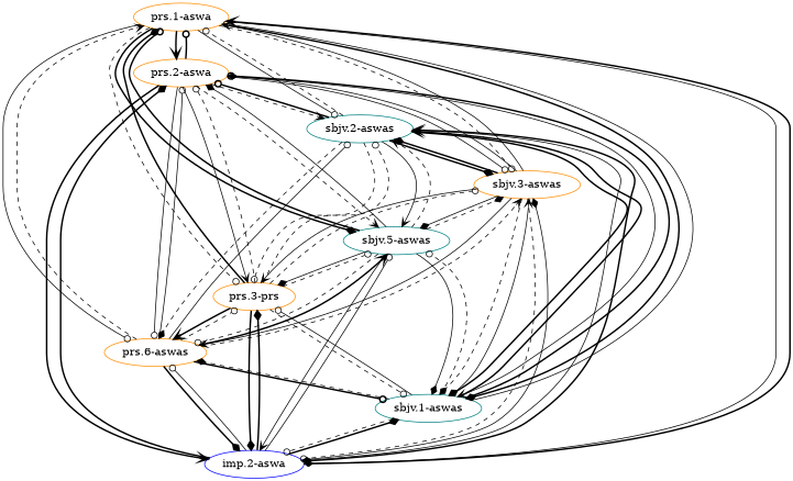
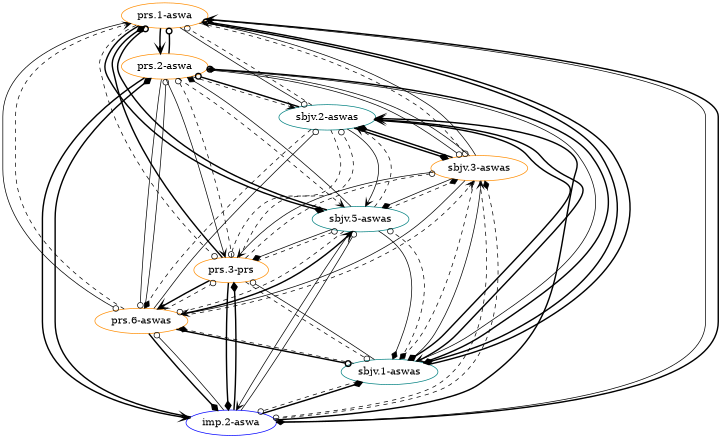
  strict digraph {
    node [color=darkorange weight=0.16]
    edge [arrowhead=odot style=solid weight=0.0256]
    "prs.1-aswa" [weight=1.0]
    "prs.2-aswa" [weight=1.0]
    "imp.2-aswa" [color=blue weight=1.0]
    "sbjv.1-aswas" [color=teal]
    "prs.6-aswas"
    n6 [label="prs.3-prs" weight=1.0]
    n7 [color=teal label="sbjv.5-aswas"]
    "sbjv.3-aswas"
    "sbjv.2-aswas" [color=teal]
    "prs.1-aswa" -> "prs.2-aswa" [arrowhead=vee style=bold weight=1.0]
    "prs.1-aswa" -> "imp.2-aswa" [arrowhead=diamond weight=1.0]
    "prs.1-aswa" -> "sbjv.1-aswas" [arrowhead=diamond style=bold]
    "prs.1-aswa" -> "prs.6-aswas"
    "prs.1-aswa" -> n6 [style=dashed weight=1.0]
    "prs.1-aswa" -> n7 [arrowhead=diamond style=bold]
    "prs.1-aswa" -> "sbjv.3-aswas" [style=dashed]
    "prs.1-aswa" -> "sbjv.2-aswas"
    "prs.2-aswa" -> "prs.1-aswa" [style=bold weight=1.0]
    "prs.2-aswa" -> "imp.2-aswa" [arrowhead=vee style=bold weight=1.0]
    "prs.2-aswa" -> "sbjv.1-aswas" [arrowhead=vee]
    "prs.2-aswa" -> "prs.6-aswas"
    "prs.2-aswa" -> n6 [arrowhead=vee weight=1.0]
    "prs.2-aswa" -> n7 [arrowhead=vee style=dashed]
    "prs.2-aswa" -> "sbjv.3-aswas"
    "prs.2-aswa" -> "sbjv.2-aswas" [arrowhead=vee style=dashed]
    "imp.2-aswa" -> "prs.1-aswa" [arrowhead=vee style=bold weight=1.0]
    "imp.2-aswa" -> "prs.2-aswa" [arrowhead=diamond style=bold weight=1.0]
    "imp.2-aswa" -> "sbjv.1-aswas" [arrowhead=diamond style=bold]
    "imp.2-aswa" -> "prs.6-aswas"
    "imp.2-aswa" -> n6 [arrowhead=diamond style=bold weight=1.0]
    "imp.2-aswa" -> n7
-   "imp.2-aswa" -> "sbjv.3-aswas" [arrowhead=diamond]
+   "imp.2-aswa" -> "sbjv.3-aswas" [arrowhead=diamond style=dashed]
    "imp.2-aswa" -> "sbjv.2-aswas" [arrowhead=vee style=bold]
-   "sbjv.1-aswas" -> "prs.1-aswa" [weight=0.66]
+   "sbjv.1-aswas" -> "prs.1-aswa" [style=bold weight=0.66]
    "sbjv.1-aswas" -> "prs.2-aswa" [style=bold weight=0.66]
    "sbjv.1-aswas" -> "imp.2-aswa" [style=dashed weight=0.66]
    "sbjv.1-aswas" -> "prs.6-aswas" [arrowhead=diamond style=dashed weight=0.16]
    "sbjv.1-aswas" -> n6 [weight=0.66]
    "sbjv.1-aswas" -> n7 [style=dashed weight=0.16]
    "sbjv.1-aswas" -> "sbjv.3-aswas" [arrowhead=vee weight=0.16]
    "sbjv.1-aswas" -> "sbjv.2-aswas" [arrowhead=vee style=bold weight=0.16]
    "prs.6-aswas" -> "prs.1-aswa" [arrowhead=vee style=dashed weight=0.66]
    "prs.6-aswas" -> "prs.2-aswa" [weight=0.66]
    "prs.6-aswas" -> "imp.2-aswa" [arrowhead=diamond style=bold weight=0.66]
    "prs.6-aswas" -> "sbjv.1-aswas" [style=bold weight=0.16]
    "prs.6-aswas" -> n6 [style=dashed weight=0.66]
    "prs.6-aswas" -> n7 [arrowhead=vee style=bold weight=0.16]
    "prs.6-aswas" -> "sbjv.3-aswas" [arrowhead=vee style=dashed weight=0.16]
    "prs.6-aswas" -> "sbjv.2-aswas" [weight=0.16]
    n6 -> "prs.1-aswa" [arrowhead=diamond style=bold weight=1.0]
    n6 -> "prs.2-aswa" [style=dashed weight=1.0]
    n6 -> "imp.2-aswa" [arrowhead=diamond style=bold weight=1.0]
    n6 -> "sbjv.1-aswas" [style=dashed]
    n6 -> "prs.6-aswas" [arrowhead=vee style=bold]
    n6 -> n7 [style=dashed]
    n6 -> "sbjv.3-aswas" [style=dashed]
    n6 -> "sbjv.2-aswas" [style=dashed]
    n7 -> "prs.1-aswa" [style=bold weight=0.66]
    n7 -> "prs.2-aswa" [arrowhead=diamond weight=0.66]
    n7 -> "imp.2-aswa" [arrowhead=vee weight=0.66]
    n7 -> "sbjv.1-aswas" [arrowhead=diamond weight=0.16]
    n7 -> "prs.6-aswas" [style=dashed weight=0.16]
    n7 -> n6 [arrowhead=diamond weight=0.66]
    n7 -> "sbjv.3-aswas" [arrowhead=diamond style=dashed weight=0.16]
    n7 -> "sbjv.2-aswas" [arrowhead=vee style=dashed weight=0.16]
    "sbjv.3-aswas" -> "prs.1-aswa" [arrowhead=vee weight=0.66]
    "sbjv.3-aswas" -> "prs.2-aswa" [arrowhead=diamond weight=0.66]
    "sbjv.3-aswas" -> "imp.2-aswa" [style=dashed weight=0.66]
    "sbjv.3-aswas" -> "sbjv.1-aswas" [arrowhead=diamond style=dashed weight=0.16]
    "sbjv.3-aswas" -> "prs.6-aswas" [arrowhead=vee weight=0.16]
    "sbjv.3-aswas" -> n6 [arrowhead=vee weight=0.66]
    "sbjv.3-aswas" -> n7 [arrowhead=diamond weight=0.16]
    "sbjv.3-aswas" -> "sbjv.2-aswas" [arrowhead=diamond style=bold weight=0.16]
    "sbjv.2-aswas" -> "prs.1-aswa" [style=dashed weight=0.66]
    "sbjv.2-aswas" -> "prs.2-aswa" [style=bold weight=0.66]
-   "sbjv.2-aswas" -> "imp.2-aswa" [arrowhead=diamond weight=0.66]
    "sbjv.2-aswas" -> "sbjv.1-aswas" [arrowhead=diamond style=bold weight=0.16]
    "sbjv.2-aswas" -> "prs.6-aswas" [arrowhead=diamond style=dashed weight=0.16]
    "sbjv.2-aswas" -> n6 [style=dashed weight=0.66]
    "sbjv.2-aswas" -> n7 [arrowhead=vee weight=0.16]
    "sbjv.2-aswas" -> "sbjv.3-aswas" [arrowhead=diamond style=bold weight=0.16]
  }
